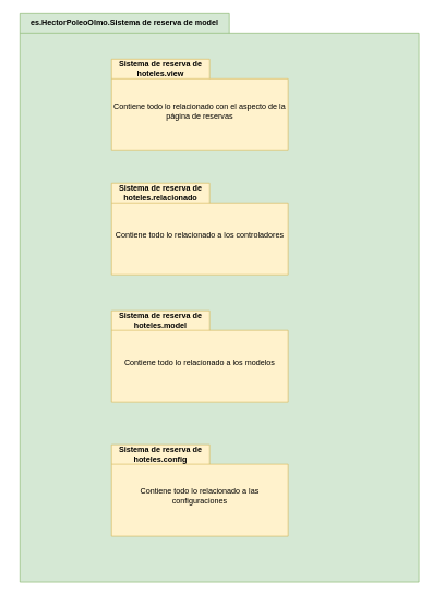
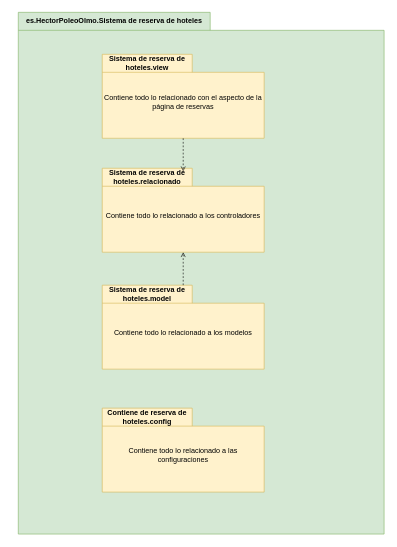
  <mxCell id="0" />
  <mxCell id="1" parent="0" />
  <mxCell id="2" value="" style="shape=folder;fontStyle=1;tabWidth=320;tabHeight=30;tabPosition=left;html=1;boundedLbl=1;whiteSpace=wrap;fillColor=#d5e8d4;strokeColor=#82b366;" vertex="1" parent="1"><mxGeometry x="30" y="20" width="610" height="870" as="geometry" /></mxCell>
- <mxCell id="3" value="&lt;b&gt;es.HectorPoleoOlmo.Sistema de reserva de model&lt;/b&gt;" style="text;html=1;align=center;verticalAlign=middle;whiteSpace=wrap;rounded=0;" vertex="1" parent="1"><mxGeometry x="20" y="20" width="340" height="30" as="geometry" /></mxCell>
+ <mxCell id="3" value="&lt;b&gt;es.HectorPoleoOlmo.Sistema de reserva de hoteles&lt;/b&gt;" style="text;html=1;align=center;verticalAlign=middle;whiteSpace=wrap;rounded=0;" vertex="1" parent="1"><mxGeometry x="20" y="20" width="340" height="30" as="geometry" /></mxCell>
  <mxCell id="4" value="&lt;b&gt;Sistema de reserva de hoteles.view&lt;/b&gt;" style="shape=folder;fontStyle=1;tabWidth=150;tabHeight=30;tabPosition=left;html=1;boundedLbl=1;labelInHeader=1;container=1;collapsible=0;whiteSpace=wrap;fillColor=#fff2cc;strokeColor=#d6b656;" vertex="1" parent="1"><mxGeometry x="170" y="90" width="270" height="140" as="geometry" /></mxCell>
  <mxCell id="5" value="Contiene todo lo relacionado con el aspecto de la página de reservas" style="html=1;strokeColor=none;resizeWidth=1;resizeHeight=1;fillColor=none;part=1;connectable=0;allowArrows=0;deletable=0;whiteSpace=wrap;" vertex="1" parent="4"><mxGeometry width="270" height="98" relative="1" as="geometry"><mxPoint y="30" as="offset" /></mxGeometry></mxCell>
  <mxCell id="6" value="&lt;b&gt;Sistema de reserva de hoteles.relacionado&lt;/b&gt;" style="shape=folder;fontStyle=1;tabWidth=150;tabHeight=30;tabPosition=left;html=1;boundedLbl=1;labelInHeader=1;container=1;collapsible=0;whiteSpace=wrap;fillColor=#fff2cc;strokeColor=#d6b656;" vertex="1" parent="1"><mxGeometry x="170" y="280" width="270" height="140" as="geometry" /></mxCell>
  <mxCell id="7" value="Contiene todo lo relacionado a los controladores" style="html=1;strokeColor=none;resizeWidth=1;resizeHeight=1;fillColor=none;part=1;connectable=0;allowArrows=0;deletable=0;whiteSpace=wrap;" vertex="1" parent="6"><mxGeometry width="270" height="98" relative="1" as="geometry"><mxPoint y="30" as="offset" /></mxGeometry></mxCell>
  <mxCell id="8" value="&lt;b&gt;Sistema de reserva de hoteles.model&lt;/b&gt;" style="shape=folder;fontStyle=1;tabWidth=150;tabHeight=30;tabPosition=left;html=1;boundedLbl=1;labelInHeader=1;container=1;collapsible=0;whiteSpace=wrap;fillColor=#fff2cc;strokeColor=#d6b656;" vertex="1" parent="1"><mxGeometry x="170" y="475" width="270" height="140" as="geometry" /></mxCell>
  <mxCell id="9" value="Contiene todo lo relacionado a los modelos" style="html=1;strokeColor=none;resizeWidth=1;resizeHeight=1;fillColor=none;part=1;connectable=0;allowArrows=0;deletable=0;whiteSpace=wrap;" vertex="1" parent="8"><mxGeometry width="270" height="98" relative="1" as="geometry"><mxPoint y="30" as="offset" /></mxGeometry></mxCell>
- <mxCell id="10" value="&lt;b&gt;Sistema de reserva de hoteles.config&lt;/b&gt;" style="shape=folder;fontStyle=1;tabWidth=150;tabHeight=30;tabPosition=left;html=1;boundedLbl=1;labelInHeader=1;container=1;collapsible=0;whiteSpace=wrap;fillColor=#fff2cc;strokeColor=#d6b656;" vertex="1" parent="1"><mxGeometry x="170" y="680" width="270" height="140" as="geometry" /></mxCell>
+ <mxCell id="10" value="&lt;b&gt;Contiene de reserva de hoteles.config&lt;/b&gt;" style="shape=folder;fontStyle=1;tabWidth=150;tabHeight=30;tabPosition=left;html=1;boundedLbl=1;labelInHeader=1;container=1;collapsible=0;whiteSpace=wrap;fillColor=#fff2cc;strokeColor=#d6b656;" vertex="1" parent="1"><mxGeometry x="170" y="680" width="270" height="140" as="geometry" /></mxCell>
  <mxCell id="11" value="Contiene todo lo relacionado a las configuraciones" style="html=1;strokeColor=none;resizeWidth=1;resizeHeight=1;fillColor=none;part=1;connectable=0;allowArrows=0;deletable=0;whiteSpace=wrap;" vertex="1" parent="10"><mxGeometry width="270" height="98" relative="1" as="geometry"><mxPoint y="30" as="offset" /></mxGeometry></mxCell>
+ <mxCell id="12" style="edgeStyle=orthogonalEdgeStyle;rounded=0;orthogonalLoop=1;jettySize=auto;html=1;entryX=0.5;entryY=1;entryDx=0;entryDy=0;entryPerimeter=0;dashed=1;endArrow=open;endFill=0;" edge="1" parent="1" source="8" target="6"><mxGeometry relative="1" as="geometry" /></mxCell>
+ <mxCell id="13" style="edgeStyle=orthogonalEdgeStyle;rounded=0;orthogonalLoop=1;jettySize=auto;html=1;entryX=0.5;entryY=0.036;entryDx=0;entryDy=0;entryPerimeter=0;dashed=1;endArrow=open;endFill=0;" edge="1" parent="1" source="4" target="6"><mxGeometry relative="1" as="geometry" /></mxCell>
